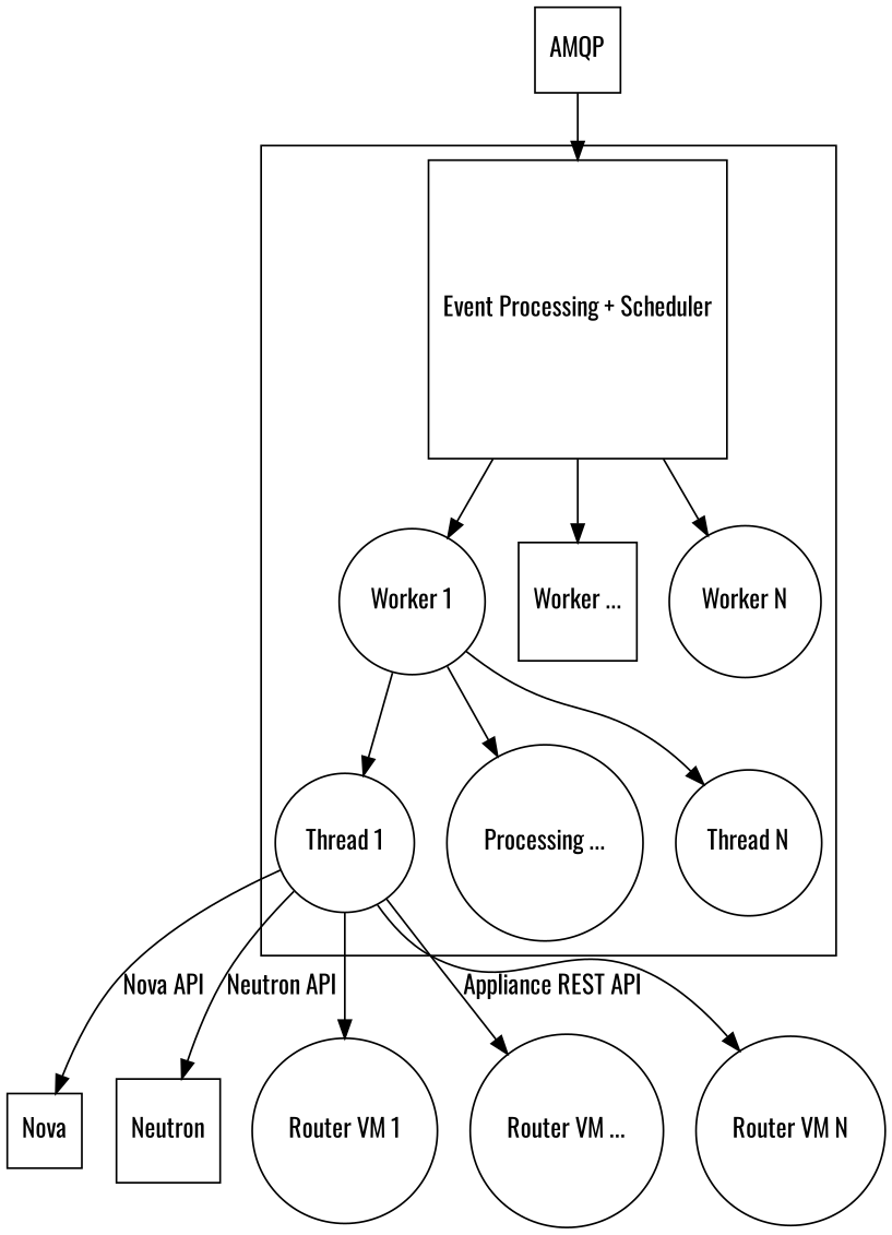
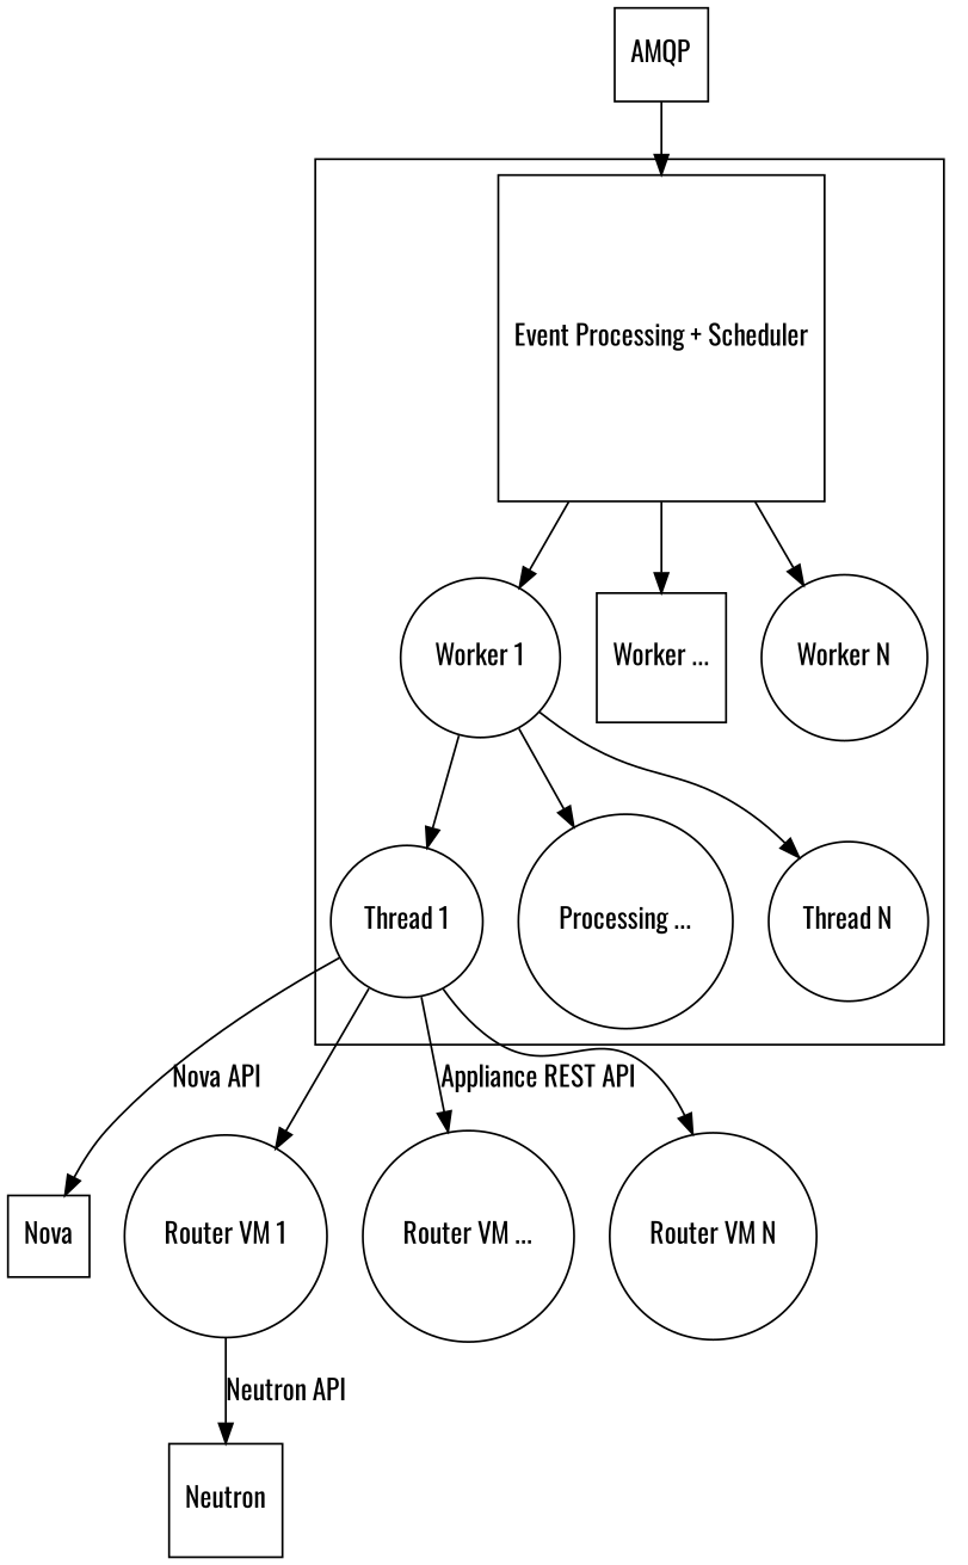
  digraph {
    fontname=Oswald
    node [fontname=Oswald shape=circle]
    edge [fontname=Oswald]
    "Event Processing + Scheduler" [shape=square]
    "Worker 1"
    "Worker ..." [shape=square]
    "Worker N"
    "Thread 1"
    n6 [label="Processing ..."]
    "Thread N"
    Nova [shape=square]
    Neutron [shape=square]
    "Router VM 1"
    "Router VM ..."
    "Router VM N"
    AMQP [shape=square]
    subgraph cluster_1 {
      "Event Processing + Scheduler"
      "Worker 1"
      "Worker ..."
      "Worker N"
      "Thread 1"
      n6
      "Thread N"
    }
    "Event Processing + Scheduler" -> "Worker 1"
    "Event Processing + Scheduler" -> "Worker ..."
    "Event Processing + Scheduler" -> "Worker N"
    "Worker 1" -> "Thread 1"
    "Worker 1" -> n6
    "Worker 1" -> "Thread N"
    "Thread 1" -> Nova [label="Nova API"]
-   "Thread 1" -> Neutron [label="Neutron API"]
+   "Router VM 1" -> Neutron [label="Neutron API"]
    "Thread 1" -> "Router VM 1"
    "Thread 1" -> "Router VM ..." [label="Appliance REST API"]
    "Thread 1" -> "Router VM N"
    AMQP -> "Event Processing + Scheduler"
  }
